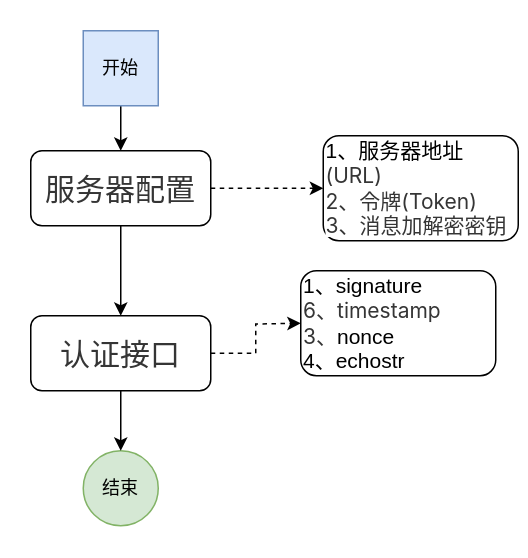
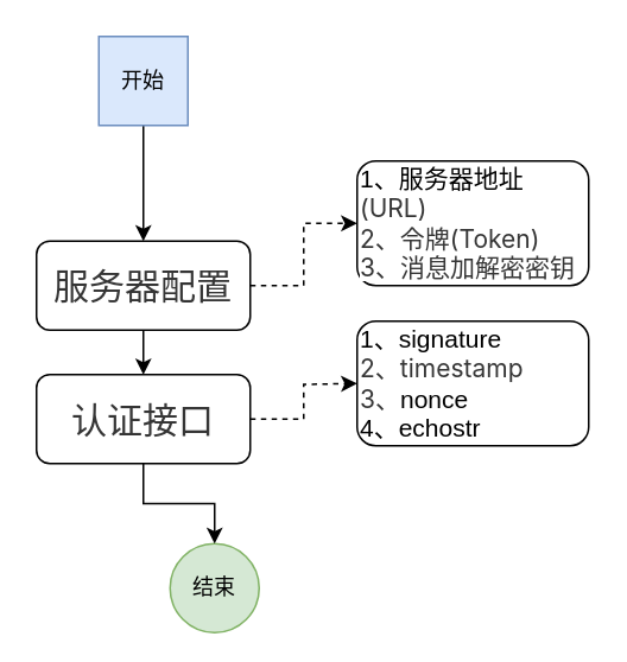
  <mxCell id="0" />
  <mxCell id="1" parent="0" />
  <mxCell id="2" style="edgeStyle=orthogonalEdgeStyle;rounded=0;orthogonalLoop=1;jettySize=auto;html=1;exitX=1;exitY=0.5;exitDx=0;exitDy=0;entryX=0;entryY=0.5;entryDx=0;entryDy=0;dashed=1;" edge="1" parent="1" source="4" target="8"><mxGeometry relative="1" as="geometry" /></mxCell>
  <mxCell id="3" style="edgeStyle=orthogonalEdgeStyle;rounded=0;orthogonalLoop=1;jettySize=auto;html=1;exitX=0.5;exitY=1;exitDx=0;exitDy=0;entryX=0.5;entryY=0;entryDx=0;entryDy=0;" edge="1" parent="1" source="4" target="11"><mxGeometry relative="1" as="geometry" /></mxCell>
- <mxCell id="4" value="&lt;h3 style=&quot;margin: 0px; padding: 0px; font-size: 20px; font-weight: 400; line-height: 1; color: rgb(53, 53, 53); font-family: mp-quote, -apple-system-font, BlinkMacSystemFont, &amp;quot;Helvetica Neue&amp;quot;, &amp;quot;PingFang SC&amp;quot;, &amp;quot;Hiragino Sans GB&amp;quot;, &amp;quot;Microsoft YaHei UI&amp;quot;, &amp;quot;Microsoft YaHei&amp;quot;, Arial, sans-serif; text-align: start; background-color: rgb(255, 255, 255);&quot; class=&quot;weui-desktop-panel__title&quot;&gt;服务器配置&lt;/h3&gt;" style="rounded=1;whiteSpace=wrap;html=1;fontSize=12;glass=0;strokeWidth=1;shadow=0;" vertex="1" parent="1"><mxGeometry x="20" y="100" width="120" height="50" as="geometry" /></mxCell>
+ <mxCell id="4" value="&lt;h3 style=&quot;margin: 0px; padding: 0px; font-size: 20px; font-weight: 400; line-height: 1; color: rgb(53, 53, 53); font-family: mp-quote, -apple-system-font, BlinkMacSystemFont, &amp;quot;Helvetica Neue&amp;quot;, &amp;quot;PingFang SC&amp;quot;, &amp;quot;Hiragino Sans GB&amp;quot;, &amp;quot;Microsoft YaHei UI&amp;quot;, &amp;quot;Microsoft YaHei&amp;quot;, Arial, sans-serif; text-align: start; background-color: rgb(255, 255, 255);&quot; class=&quot;weui-desktop-panel__title&quot;&gt;服务器配置&lt;/h3&gt;" style="rounded=1;whiteSpace=wrap;html=1;fontSize=12;glass=0;strokeWidth=1;shadow=0;" vertex="1" parent="1"><mxGeometry x="20" y="135" width="120" height="50" as="geometry" /></mxCell>
  <mxCell id="5" style="edgeStyle=orthogonalEdgeStyle;rounded=0;orthogonalLoop=1;jettySize=auto;html=1;exitX=0.5;exitY=1;exitDx=0;exitDy=0;entryX=0.5;entryY=0;entryDx=0;entryDy=0;" edge="1" parent="1" source="6" target="4"><mxGeometry relative="1" as="geometry" /></mxCell>
  <mxCell id="6" value="开始" style="whiteSpace=wrap;html=1;aspect=fixed;fillColor=#dae8fc;strokeColor=#6c8ebf;rounded=0;" vertex="1" parent="1"><mxGeometry x="55" y="20" width="50" height="50" as="geometry" /></mxCell>
- <mxCell id="7" value="结束" style="ellipse;whiteSpace=wrap;html=1;aspect=fixed;fillColor=#d5e8d4;strokeColor=#82b366;" vertex="1" parent="1"><mxGeometry x="55" y="300" width="50" height="50" as="geometry" /></mxCell>
- <mxCell id="8" value="&lt;font style=&quot;font-size: 14px;&quot;&gt;1、服务器地址&lt;/font&gt;&lt;span style=&quot;margin: 0px; padding: 0px; color: rgb(53, 53, 53); font-family: mp-quote, -apple-system-font, BlinkMacSystemFont, &amp;quot;Helvetica Neue&amp;quot;, &amp;quot;PingFang SC&amp;quot;, &amp;quot;Hiragino Sans GB&amp;quot;, &amp;quot;Microsoft YaHei UI&amp;quot;, &amp;quot;Microsoft YaHei&amp;quot;, Arial, sans-serif; background-color: rgb(255, 255, 255); font-size: 14px;&quot; class=&quot;tips&quot;&gt;&lt;font style=&quot;font-size: 14px;&quot;&gt;(URL)&lt;br&gt;2、令牌(Token)&lt;br&gt;3、消息加解密密钥&lt;/font&gt;&lt;br&gt;&lt;/span&gt;" style="rounded=1;whiteSpace=wrap;html=1;align=left;" vertex="1" parent="1"><mxGeometry x="215" y="90" width="130" height="70" as="geometry" /></mxCell>
+ <mxCell id="7" value="结束" style="ellipse;whiteSpace=wrap;html=1;aspect=fixed;fillColor=#d5e8d4;strokeColor=#82b366;" vertex="1" parent="1"><mxGeometry x="95" y="305" width="50" height="50" as="geometry" /></mxCell>
+ <mxCell id="8" value="&lt;font style=&quot;font-size: 14px;&quot;&gt;1、服务器地址&lt;/font&gt;&lt;span style=&quot;margin: 0px; padding: 0px; color: rgb(53, 53, 53); font-family: mp-quote, -apple-system-font, BlinkMacSystemFont, &amp;quot;Helvetica Neue&amp;quot;, &amp;quot;PingFang SC&amp;quot;, &amp;quot;Hiragino Sans GB&amp;quot;, &amp;quot;Microsoft YaHei UI&amp;quot;, &amp;quot;Microsoft YaHei&amp;quot;, Arial, sans-serif; background-color: rgb(255, 255, 255); font-size: 14px;&quot; class=&quot;tips&quot;&gt;&lt;font style=&quot;font-size: 14px;&quot;&gt;(URL)&lt;br&gt;2、令牌(Token)&lt;br&gt;3、消息加解密密钥&lt;/font&gt;&lt;br&gt;&lt;/span&gt;" style="rounded=1;whiteSpace=wrap;html=1;align=left;" vertex="1" parent="1"><mxGeometry x="200" y="90" width="130" height="70" as="geometry" /></mxCell>
  <mxCell id="9" style="edgeStyle=orthogonalEdgeStyle;rounded=0;orthogonalLoop=1;jettySize=auto;html=1;exitX=0.5;exitY=1;exitDx=0;exitDy=0;" edge="1" parent="1" source="11" target="7"><mxGeometry relative="1" as="geometry" /></mxCell>
  <mxCell id="10" style="edgeStyle=orthogonalEdgeStyle;rounded=0;orthogonalLoop=1;jettySize=auto;html=1;dashed=1;" edge="1" parent="1" source="11"><mxGeometry relative="1" as="geometry"><mxPoint x="200" y="215" as="targetPoint" /></mxGeometry></mxCell>
  <mxCell id="11" value="&lt;h3 style=&quot;margin: 0px; padding: 0px; font-size: 20px; font-weight: 400; line-height: 1; color: rgb(53, 53, 53); font-family: mp-quote, -apple-system-font, BlinkMacSystemFont, &amp;quot;Helvetica Neue&amp;quot;, &amp;quot;PingFang SC&amp;quot;, &amp;quot;Hiragino Sans GB&amp;quot;, &amp;quot;Microsoft YaHei UI&amp;quot;, &amp;quot;Microsoft YaHei&amp;quot;, Arial, sans-serif; text-align: start; background-color: rgb(255, 255, 255);&quot; class=&quot;weui-desktop-panel__title&quot;&gt;认证接口&lt;/h3&gt;" style="rounded=1;whiteSpace=wrap;html=1;fontSize=12;glass=0;strokeWidth=1;shadow=0;" vertex="1" parent="1"><mxGeometry x="20" y="210" width="120" height="50" as="geometry" /></mxCell>
- <mxCell id="12" value="&lt;font style=&quot;font-size: 14px;&quot;&gt;1、signature&lt;br&gt;&lt;span style=&quot;margin: 0px; padding: 0px; color: rgb(53, 53, 53); font-family: mp-quote, -apple-system-font, BlinkMacSystemFont, &amp;quot;Helvetica Neue&amp;quot;, &amp;quot;PingFang SC&amp;quot;, &amp;quot;Hiragino Sans GB&amp;quot;, &amp;quot;Microsoft YaHei UI&amp;quot;, &amp;quot;Microsoft YaHei&amp;quot;, Arial, sans-serif; background-color: rgb(255, 255, 255);&quot; class=&quot;tips&quot;&gt;6、timestamp&lt;br&gt;3、&lt;/span&gt;nonce&lt;br&gt;4、echostr&lt;/font&gt;" style="rounded=1;whiteSpace=wrap;html=1;align=left;" vertex="1" parent="1"><mxGeometry x="200" y="180" width="130" height="70" as="geometry" /></mxCell>
+ <mxCell id="12" value="&lt;font style=&quot;font-size: 14px;&quot;&gt;1、signature&lt;br&gt;&lt;span style=&quot;margin: 0px; padding: 0px; color: rgb(53, 53, 53); font-family: mp-quote, -apple-system-font, BlinkMacSystemFont, &amp;quot;Helvetica Neue&amp;quot;, &amp;quot;PingFang SC&amp;quot;, &amp;quot;Hiragino Sans GB&amp;quot;, &amp;quot;Microsoft YaHei UI&amp;quot;, &amp;quot;Microsoft YaHei&amp;quot;, Arial, sans-serif; background-color: rgb(255, 255, 255);&quot; class=&quot;tips&quot;&gt;2、timestamp&lt;br&gt;3、&lt;/span&gt;nonce&lt;br&gt;4、echostr&lt;/font&gt;" style="rounded=1;whiteSpace=wrap;html=1;align=left;" vertex="1" parent="1"><mxGeometry x="200" y="180" width="130" height="70" as="geometry" /></mxCell>
